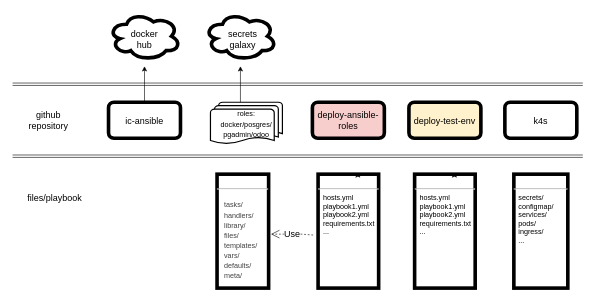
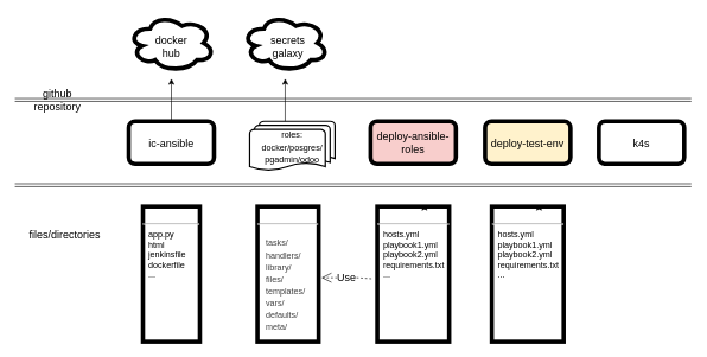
  <mxCell id="0" />
  <mxCell id="1" parent="0" />
  <mxCell id="2" value="" style="ellipse;shape=cloud;whiteSpace=wrap;html=1;fontSize=15;strokeWidth=6;" vertex="1" parent="1"><mxGeometry x="340" y="20" width="120" height="80" as="geometry" /></mxCell>
  <mxCell id="3" value="" style="ellipse;shape=cloud;whiteSpace=wrap;html=1;fontSize=15;strokeWidth=6;" vertex="1" parent="1"><mxGeometry x="180" y="20" width="120" height="80" as="geometry" /></mxCell>
  <mxCell id="4" value="" style="shape=link;html=1;rounded=0;" edge="1" parent="1"><mxGeometry width="100" relative="1" as="geometry"><mxPoint x="20" y="140" as="sourcePoint" /><mxPoint x="971" y="140" as="targetPoint" /></mxGeometry></mxCell>
  <mxCell id="5" value="" style="shape=link;html=1;rounded=0;" edge="1" parent="1"><mxGeometry width="100" relative="1" as="geometry"><mxPoint x="20" y="260" as="sourcePoint" /><mxPoint x="971" y="260" as="targetPoint" /></mxGeometry></mxCell>
  <mxCell id="6" value="docker hub" style="text;html=1;strokeColor=none;fillColor=none;align=center;verticalAlign=middle;whiteSpace=wrap;rounded=0;strokeWidth=6;fontSize=15;" vertex="1" parent="1"><mxGeometry x="210" y="50" width="60" height="30" as="geometry" /></mxCell>
  <mxCell id="7" value="secrets galaxy" style="text;html=1;strokeColor=none;fillColor=none;align=center;verticalAlign=middle;whiteSpace=wrap;rounded=0;fontSize=15;" vertex="1" parent="1"><mxGeometry x="374" y="50" width="60" height="30" as="geometry" /></mxCell>
  <mxCell id="8" style="edgeStyle=orthogonalEdgeStyle;rounded=0;orthogonalLoop=1;jettySize=auto;html=1;exitX=0.5;exitY=0;exitDx=0;exitDy=0;fontSize=12;" edge="1" parent="1" source="9"><mxGeometry relative="1" as="geometry"><mxPoint x="240" y="110" as="targetPoint" /></mxGeometry></mxCell>
  <mxCell id="9" value="ic-ansible" style="rounded=1;whiteSpace=wrap;html=1;fontSize=15;strokeWidth=6;" vertex="1" parent="1"><mxGeometry x="180" y="170" width="120" height="60" as="geometry" /></mxCell>
  <mxCell id="10" value="&lt;font style=&quot;font-size: 12px ; line-height: 0.9&quot;&gt;roles:&lt;br&gt;docker/posgres/&lt;br&gt;pgadmin/odoo&lt;/font&gt;" style="strokeWidth=2;html=1;shape=mxgraph.flowchart.multi-document;whiteSpace=wrap;fontSize=15;spacing=0;align=center;" vertex="1" parent="1"><mxGeometry x="350" y="170" width="120" height="70" as="geometry" /></mxCell>
  <mxCell id="11" value="" style="endArrow=classic;html=1;rounded=0;fontSize=12;" edge="1" parent="1"><mxGeometry width="50" height="50" relative="1" as="geometry"><mxPoint x="400" y="170" as="sourcePoint" /><mxPoint x="400" y="110" as="targetPoint" /></mxGeometry></mxCell>
- <mxCell id="12" value="&lt;font style=&quot;font-size: 15px&quot;&gt;github repository&lt;/font&gt;" style="text;html=1;strokeColor=none;fillColor=none;align=center;verticalAlign=middle;whiteSpace=wrap;rounded=0;fontSize=12;" vertex="1" parent="1"><mxGeometry x="50" y="185" width="60" height="30" as="geometry" /></mxCell>
+ <mxCell id="12" value="&lt;font style=&quot;font-size: 15px&quot;&gt;github repository&lt;/font&gt;" style="text;html=1;strokeColor=none;fillColor=none;align=center;verticalAlign=middle;whiteSpace=wrap;rounded=0;fontSize=12;" vertex="1" parent="1"><mxGeometry x="50" y="125" width="60" height="30" as="geometry" /></mxCell>
+ <mxCell id="13" value="&lt;p style=&quot;margin: 0px ; margin-top: 4px ; text-align: center ; text-decoration: underline&quot;&gt;&lt;br&gt;&lt;/p&gt;&lt;hr&gt;&lt;p style=&quot;margin: 0px ; margin-left: 8px&quot;&gt;app.py&lt;/p&gt;&lt;p style=&quot;margin: 0px ; margin-left: 8px&quot;&gt;html&lt;br&gt;&lt;/p&gt;&lt;p style=&quot;margin: 0px ; margin-left: 8px&quot;&gt;jenkinsfile&lt;/p&gt;&lt;p style=&quot;margin: 0px ; margin-left: 8px&quot;&gt;dockerfile&lt;/p&gt;&lt;p style=&quot;margin: 0px ; margin-left: 8px&quot;&gt;...&lt;/p&gt;" style="verticalAlign=top;align=left;overflow=fill;fontSize=12;fontFamily=Helvetica;html=1;strokeWidth=6;" vertex="1" parent="1"><mxGeometry x="200" y="290" width="80" height="190" as="geometry" /></mxCell>
  <mxCell id="14" value="&lt;p style=&quot;margin: 0px ; margin-top: 4px ; text-align: center ; text-decoration: underline&quot;&gt;&lt;br&gt;&lt;/p&gt;&lt;hr&gt;&lt;pre style=&quot;box-sizing: border-box ; line-height: 1.4 ; margin-top: 0px ; margin-bottom: 0px ; padding: 12px ; overflow: auto ; color: rgb(64 , 64 , 64)&quot;&gt;&lt;font face=&quot;Helvetica&quot;&gt;tasks/&lt;br&gt;handlers/&lt;br&gt;library/&lt;br&gt;files/&lt;br&gt;templates/&lt;br&gt;vars/&lt;br&gt;defaults/&lt;br&gt;meta/&lt;/font&gt;&lt;/pre&gt;" style="verticalAlign=top;align=left;overflow=fill;fontSize=12;fontFamily=Helvetica;html=1;strokeWidth=6;" vertex="1" parent="1"><mxGeometry x="361" y="290" width="86" height="190" as="geometry" /></mxCell>
- <mxCell id="15" value="files/playbook" style="text;html=1;align=center;verticalAlign=middle;resizable=0;points=[];autosize=1;strokeColor=none;fillColor=none;fontSize=15;fontFamily=Helvetica;" vertex="1" parent="1"><mxGeometry x="30" y="320" width="120" height="20" as="geometry" /></mxCell>
+ <mxCell id="15" value="files/directories" style="text;html=1;align=center;verticalAlign=middle;resizable=0;points=[];autosize=1;strokeColor=none;fillColor=none;fontSize=15;fontFamily=Helvetica;" vertex="1" parent="1"><mxGeometry x="30" y="320" width="120" height="20" as="geometry" /></mxCell>
  <mxCell id="16" value="&lt;p style=&quot;margin: 0px ; margin-top: 4px ; text-align: center ; text-decoration: underline&quot;&gt;&lt;br&gt;&lt;/p&gt;&lt;hr&gt;&lt;p style=&quot;margin: 0px ; margin-left: 8px&quot;&gt;hosts.yml&lt;/p&gt;&lt;p style=&quot;margin: 0px ; margin-left: 8px&quot;&gt;playbook1.yml&lt;br&gt;&lt;/p&gt;&lt;p style=&quot;margin: 0px ; margin-left: 8px&quot;&gt;playbook2.yml&lt;/p&gt;&lt;p style=&quot;margin: 0px ; margin-left: 8px&quot;&gt;requirements.txt&lt;/p&gt;&lt;p style=&quot;margin: 0px ; margin-left: 8px&quot;&gt;...&lt;/p&gt;" style="verticalAlign=top;align=left;overflow=fill;fontSize=12;fontFamily=Helvetica;html=1;strokeWidth=6;" vertex="1" parent="1"><mxGeometry x="529.5" y="290" width="101" height="190" as="geometry" /></mxCell>
  <mxCell id="17" value="deploy-ansible-roles" style="rounded=1;whiteSpace=wrap;html=1;fontSize=15;strokeWidth=6;fillColor=#f8cecc;" vertex="1" parent="1"><mxGeometry x="520" y="170" width="120" height="60" as="geometry" /></mxCell>
  <mxCell id="18" style="edgeStyle=orthogonalEdgeStyle;rounded=0;orthogonalLoop=1;jettySize=auto;html=1;exitX=0.5;exitY=0;exitDx=0;exitDy=0;entryX=0.656;entryY=-0.016;entryDx=0;entryDy=0;entryPerimeter=0;fontFamily=Helvetica;fontSize=15;" edge="1" parent="1" source="16" target="16"><mxGeometry relative="1" as="geometry" /></mxCell>
  <mxCell id="19" value="k4s" style="rounded=1;whiteSpace=wrap;html=1;fontSize=15;strokeWidth=6;" vertex="1" parent="1"><mxGeometry x="841" y="170" width="120" height="60" as="geometry" /></mxCell>
- <mxCell id="20" value="&lt;p style=&quot;margin: 0px ; margin-top: 4px ; text-align: center ; text-decoration: underline&quot;&gt;&lt;br&gt;&lt;/p&gt;&lt;hr&gt;&lt;p style=&quot;margin: 0px ; margin-left: 8px&quot;&gt;secrets/&lt;/p&gt;&lt;p style=&quot;margin: 0px ; margin-left: 8px&quot;&gt;configmap/&lt;br&gt;&lt;/p&gt;&lt;p style=&quot;margin: 0px ; margin-left: 8px&quot;&gt;services/&lt;/p&gt;&lt;p style=&quot;margin: 0px ; margin-left: 8px&quot;&gt;pods/&lt;/p&gt;&lt;p style=&quot;margin: 0px ; margin-left: 8px&quot;&gt;ingress/&lt;/p&gt;&lt;p style=&quot;margin: 0px ; margin-left: 8px&quot;&gt;...&lt;/p&gt;" style="verticalAlign=top;align=left;overflow=fill;fontSize=12;fontFamily=Helvetica;html=1;strokeWidth=6;" vertex="1" parent="1"><mxGeometry x="856" y="290" width="90" height="190" as="geometry" /></mxCell>
  <mxCell id="21" value="Use" style="endArrow=open;endSize=12;dashed=1;html=1;rounded=0;fontFamily=Helvetica;fontSize=15;exitX=-0.082;exitY=0.534;exitDx=0;exitDy=0;exitPerimeter=0;" edge="1" parent="1" source="16"><mxGeometry width="160" relative="1" as="geometry"><mxPoint x="361" y="260" as="sourcePoint" /><mxPoint x="451" y="390" as="targetPoint" /><Array as="points"><mxPoint x="501" y="390" /></Array></mxGeometry></mxCell>
  <mxCell id="22" value="&lt;p style=&quot;margin: 0px ; margin-top: 4px ; text-align: center ; text-decoration: underline&quot;&gt;&lt;br&gt;&lt;/p&gt;&lt;hr&gt;&lt;p style=&quot;margin: 0px ; margin-left: 8px&quot;&gt;hosts.yml&lt;/p&gt;&lt;p style=&quot;margin: 0px ; margin-left: 8px&quot;&gt;playbook1.yml&lt;br&gt;&lt;/p&gt;&lt;p style=&quot;margin: 0px ; margin-left: 8px&quot;&gt;playbook2.yml&lt;/p&gt;&lt;p style=&quot;margin: 0px ; margin-left: 8px&quot;&gt;requirements.txt&lt;/p&gt;&lt;p style=&quot;margin: 0px ; margin-left: 8px&quot;&gt;...&lt;/p&gt;" style="verticalAlign=top;align=left;overflow=fill;fontSize=12;fontFamily=Helvetica;html=1;strokeWidth=6;" vertex="1" parent="1"><mxGeometry x="690.5" y="290" width="101" height="190" as="geometry" /></mxCell>
  <mxCell id="23" value="deploy-test-env" style="rounded=1;whiteSpace=wrap;html=1;fontSize=15;strokeWidth=6;fillColor=#fff2cc;" vertex="1" parent="1"><mxGeometry x="681" y="170" width="120" height="60" as="geometry" /></mxCell>
  <mxCell id="24" style="edgeStyle=orthogonalEdgeStyle;rounded=0;orthogonalLoop=1;jettySize=auto;html=1;exitX=0.5;exitY=0;exitDx=0;exitDy=0;entryX=0.656;entryY=-0.016;entryDx=0;entryDy=0;entryPerimeter=0;fontFamily=Helvetica;fontSize=15;" edge="1" parent="1" source="22" target="22"><mxGeometry relative="1" as="geometry" /></mxCell>
